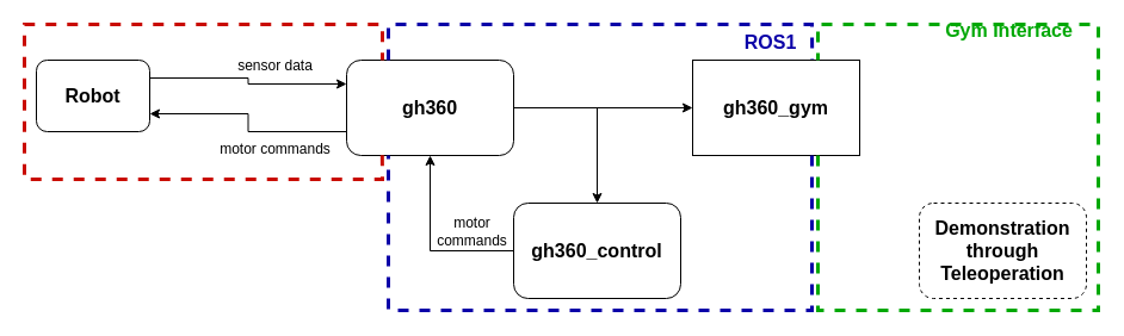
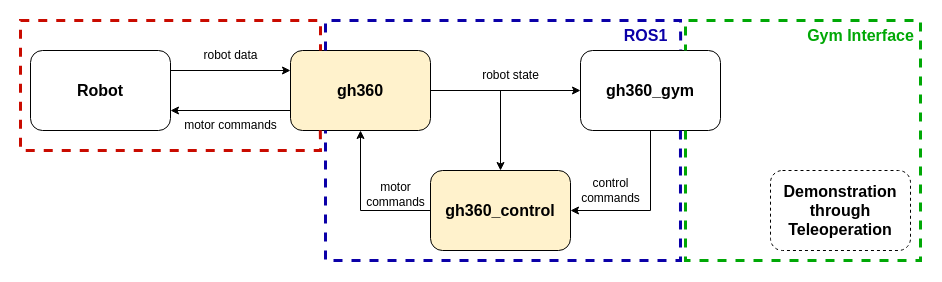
  <mxCell id="0" />
  <mxCell id="1" parent="0" />
  <mxCell id="2" style="edgeStyle=orthogonalEdgeStyle;rounded=0;orthogonalLoop=1;jettySize=auto;html=1;exitX=1;exitY=0.25;exitDx=0;exitDy=0;entryX=0;entryY=0.25;entryDx=0;entryDy=0;" parent="1" source="3" target="7" edge="1"><mxGeometry relative="1" as="geometry" /></mxCell>
- <mxCell id="3" value="Robot" style="rounded=1;whiteSpace=wrap;html=1;fontStyle=1;fontSize=16;" parent="1" vertex="1"><mxGeometry x="30" y="50" width="95" height="60" as="geometry" /></mxCell>
+ <mxCell id="3" value="Robot" style="rounded=1;whiteSpace=wrap;html=1;fontStyle=1;fontSize=16;" parent="1" vertex="1"><mxGeometry x="30" y="50" width="140" height="80" as="geometry" /></mxCell>
  <mxCell id="4" style="edgeStyle=orthogonalEdgeStyle;rounded=0;orthogonalLoop=1;jettySize=auto;html=1;exitX=1;exitY=0.5;exitDx=0;exitDy=0;entryX=0.5;entryY=0;entryDx=0;entryDy=0;" parent="1" source="7" target="9" edge="1"><mxGeometry relative="1" as="geometry" /></mxCell>
  <mxCell id="5" style="edgeStyle=orthogonalEdgeStyle;rounded=0;orthogonalLoop=1;jettySize=auto;html=1;exitX=1;exitY=0.5;exitDx=0;exitDy=0;entryX=0;entryY=0.5;entryDx=0;entryDy=0;" parent="1" source="7" target="11" edge="1"><mxGeometry relative="1" as="geometry"><Array as="points"><mxPoint x="490" y="90" /><mxPoint x="490" y="90" /></Array></mxGeometry></mxCell>
  <mxCell id="6" style="edgeStyle=orthogonalEdgeStyle;rounded=0;orthogonalLoop=1;jettySize=auto;html=1;exitX=0;exitY=0.75;exitDx=0;exitDy=0;entryX=1;entryY=0.75;entryDx=0;entryDy=0;" parent="1" source="7" target="3" edge="1"><mxGeometry relative="1" as="geometry" /></mxCell>
- <mxCell id="7" value="gh360" style="rounded=1;whiteSpace=wrap;html=1;fontStyle=1;fontSize=16;" parent="1" vertex="1"><mxGeometry x="290" y="50" width="140" height="80" as="geometry" /></mxCell>
+ <mxCell id="7" value="gh360" style="rounded=1;whiteSpace=wrap;html=1;fontStyle=1;fontSize=16;fillColor=#fff2cc;" parent="1" vertex="1"><mxGeometry x="290" y="50" width="140" height="80" as="geometry" /></mxCell>
  <mxCell id="8" style="edgeStyle=orthogonalEdgeStyle;rounded=0;orthogonalLoop=1;jettySize=auto;html=1;exitX=0;exitY=0.5;exitDx=0;exitDy=0;entryX=0.5;entryY=1;entryDx=0;entryDy=0;" parent="1" source="9" target="7" edge="1"><mxGeometry relative="1" as="geometry" /></mxCell>
- <mxCell id="9" value="gh360_control" style="rounded=1;whiteSpace=wrap;html=1;fontStyle=1;fontSize=16;" parent="1" vertex="1"><mxGeometry x="430" y="170" width="140" height="80" as="geometry" /></mxCell>
- <mxCell id="11" value="gh360_gym" style="whiteSpace=wrap;html=1;fontStyle=1;fontSize=16;rounded=0;" parent="1" vertex="1"><mxGeometry x="580" y="50" width="140" height="80" as="geometry" /></mxCell>
+ <mxCell id="9" value="gh360_control" style="rounded=1;whiteSpace=wrap;html=1;fontStyle=1;fontSize=16;fillColor=#fff2cc;" parent="1" vertex="1"><mxGeometry x="430" y="170" width="140" height="80" as="geometry" /></mxCell>
+ <mxCell id="10" style="edgeStyle=orthogonalEdgeStyle;rounded=0;orthogonalLoop=1;jettySize=auto;html=1;entryX=1;entryY=0.5;entryDx=0;entryDy=0;exitX=0.5;exitY=1;exitDx=0;exitDy=0;" parent="1" source="11" target="9" edge="1"><mxGeometry relative="1" as="geometry" /></mxCell>
+ <mxCell id="11" value="gh360_gym" style="rounded=1;whiteSpace=wrap;html=1;fontStyle=1;fontSize=16;" parent="1" vertex="1"><mxGeometry x="580" y="50" width="140" height="80" as="geometry" /></mxCell>
  <mxCell id="12" value="" style="endArrow=none;dashed=1;html=1;rounded=0;curved=0;strokeColor=#00A806;strokeWidth=3;exitX=0.75;exitY=1;exitDx=0;exitDy=0;entryX=0.75;entryY=0;entryDx=0;entryDy=0;" parent="1" source="11" target="11" edge="1"><mxGeometry width="50" height="50" relative="1" as="geometry"><mxPoint x="320" y="370" as="sourcePoint" /><mxPoint x="320" y="290" as="targetPoint" /><Array as="points"><mxPoint x="685" y="260" /><mxPoint x="920" y="260" /><mxPoint x="920" y="20" /><mxPoint x="685" y="20" /></Array></mxGeometry></mxCell>
- <mxCell id="13" value="Gym Interface" style="text;html=1;align=center;verticalAlign=middle;resizable=0;points=[];autosize=1;strokeColor=none;fillColor=none;fontColor=#00A806;fontStyle=1;fontSize=16;" parent="1" vertex="1"><mxGeometry x="785" y="10" width="120" height="30" as="geometry" /></mxCell>
+ <mxCell id="13" value="Gym Interface" style="text;html=1;align=center;verticalAlign=middle;resizable=0;points=[];autosize=1;strokeColor=none;fillColor=none;fontColor=#00A806;fontStyle=1;fontSize=16;" parent="1" vertex="1"><mxGeometry x="800" y="20" width="120" height="30" as="geometry" /></mxCell>
+ <mxCell id="14" value="robot state" style="text;html=1;align=center;verticalAlign=middle;resizable=0;points=[];autosize=1;strokeColor=none;fillColor=none;" parent="1" vertex="1"><mxGeometry x="470" y="60" width="80" height="30" as="geometry" /></mxCell>
+ <mxCell id="15" value="control&lt;br&gt;commands" style="text;html=1;align=center;verticalAlign=middle;resizable=0;points=[];autosize=1;strokeColor=none;fillColor=none;" parent="1" vertex="1"><mxGeometry x="570" y="170" width="80" height="40" as="geometry" /></mxCell>
  <mxCell id="16" value="motor&lt;br&gt;commands" style="text;html=1;align=center;verticalAlign=middle;resizable=0;points=[];autosize=1;strokeColor=none;fillColor=none;" parent="1" vertex="1"><mxGeometry x="355" y="174" width="80" height="40" as="geometry" /></mxCell>
  <mxCell id="17" value="motor commands" style="text;html=1;align=center;verticalAlign=middle;resizable=0;points=[];autosize=1;strokeColor=none;fillColor=none;fontSize=12;" parent="1" vertex="1"><mxGeometry x="170" y="110" width="120" height="30" as="geometry" /></mxCell>
- <mxCell id="18" value="sensor data" style="text;html=1;align=center;verticalAlign=middle;resizable=0;points=[];autosize=1;strokeColor=none;fillColor=none;fontSize=12;" parent="1" vertex="1"><mxGeometry x="185" y="40" width="90" height="30" as="geometry" /></mxCell>
+ <mxCell id="18" value="robot data" style="text;html=1;align=center;verticalAlign=middle;resizable=0;points=[];autosize=1;strokeColor=none;fillColor=none;fontSize=12;" parent="1" vertex="1"><mxGeometry x="185" y="40" width="90" height="30" as="geometry" /></mxCell>
  <mxCell id="19" value="" style="endArrow=none;dashed=1;html=1;rounded=0;curved=0;strokeColor=#0B00A8;strokeWidth=3;exitX=0.714;exitY=1;exitDx=0;exitDy=0;entryX=0.25;entryY=1;entryDx=0;entryDy=0;exitPerimeter=0;" parent="1" source="11" target="7" edge="1"><mxGeometry width="50" height="50" relative="1" as="geometry"><mxPoint x="610" y="40" as="sourcePoint" /><mxPoint x="550" y="340" as="targetPoint" /><Array as="points"><mxPoint x="680" y="260" /><mxPoint x="325" y="260" /></Array></mxGeometry></mxCell>
  <mxCell id="20" value="ROS1" style="text;html=1;align=center;verticalAlign=middle;resizable=0;points=[];autosize=1;strokeColor=none;fillColor=none;fontColor=#0B00A8;fontStyle=1;fontSize=16;" parent="1" vertex="1"><mxGeometry x="610" y="20" width="70" height="30" as="geometry" /></mxCell>
  <mxCell id="21" value="" style="endArrow=none;dashed=1;html=1;rounded=0;curved=0;strokeColor=#C90B00;strokeWidth=3;exitX=0.213;exitY=0.997;exitDx=0;exitDy=0;exitPerimeter=0;" parent="1" source="7" edge="1"><mxGeometry width="50" height="50" relative="1" as="geometry"><mxPoint x="229.76" y="146" as="sourcePoint" /><mxPoint x="320" y="50" as="targetPoint" /><Array as="points"><mxPoint x="320" y="150" /><mxPoint x="20" y="150" /><mxPoint x="20" y="90" /><mxPoint x="20" y="20" /><mxPoint x="160" y="20" /><mxPoint x="320" y="20" /></Array></mxGeometry></mxCell>
  <mxCell id="22" value="" style="endArrow=none;dashed=1;html=1;rounded=0;curved=0;strokeColor=#0B00A8;strokeWidth=3;exitX=0.25;exitY=0;exitDx=0;exitDy=0;entryX=0.716;entryY=-0.005;entryDx=0;entryDy=0;entryPerimeter=0;" parent="1" source="7" target="11" edge="1"><mxGeometry width="50" height="50" relative="1" as="geometry"><mxPoint x="420" y="-40" as="sourcePoint" /><mxPoint x="420" y="40" as="targetPoint" /><Array as="points"><mxPoint x="325" y="20" /><mxPoint x="540" y="20" /><mxPoint x="660" y="20" /><mxPoint x="680" y="20" /></Array></mxGeometry></mxCell>
  <mxCell id="23" value="Demonstration&lt;br&gt;through&lt;br&gt;Teleoperation" style="rounded=1;whiteSpace=wrap;html=1;fontStyle=1;fontSize=16;dashed=1;" vertex="1" parent="1"><mxGeometry x="770" y="170" width="140" height="80" as="geometry" /></mxCell>
